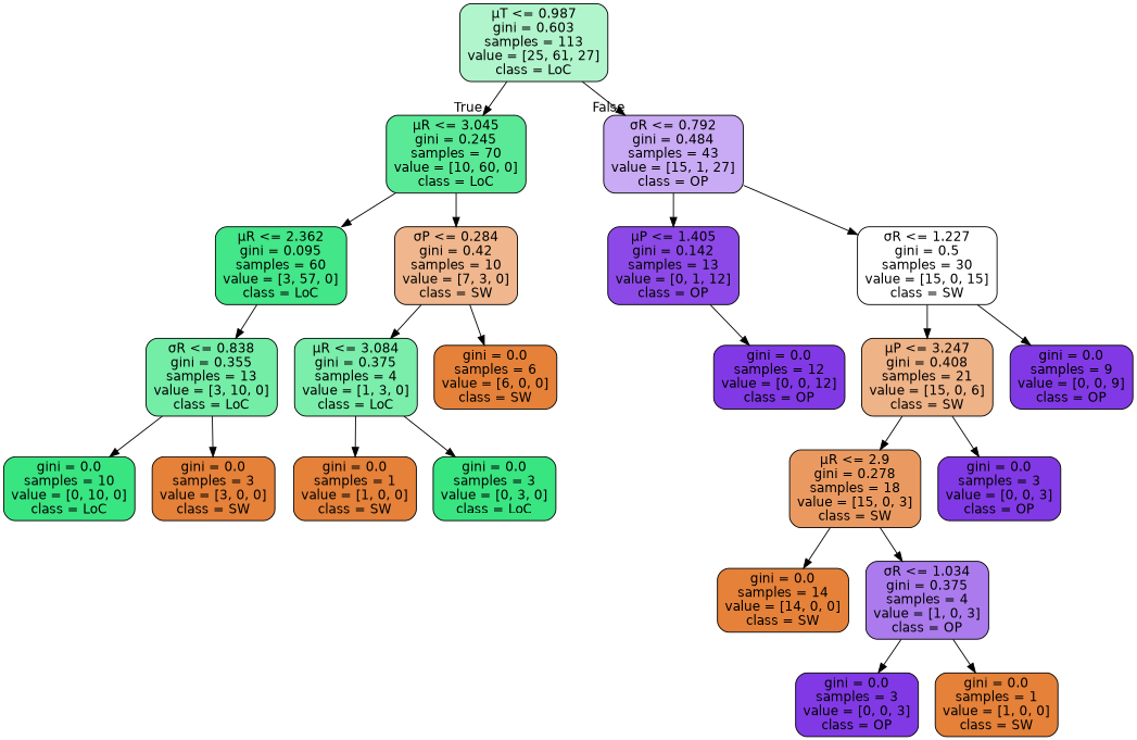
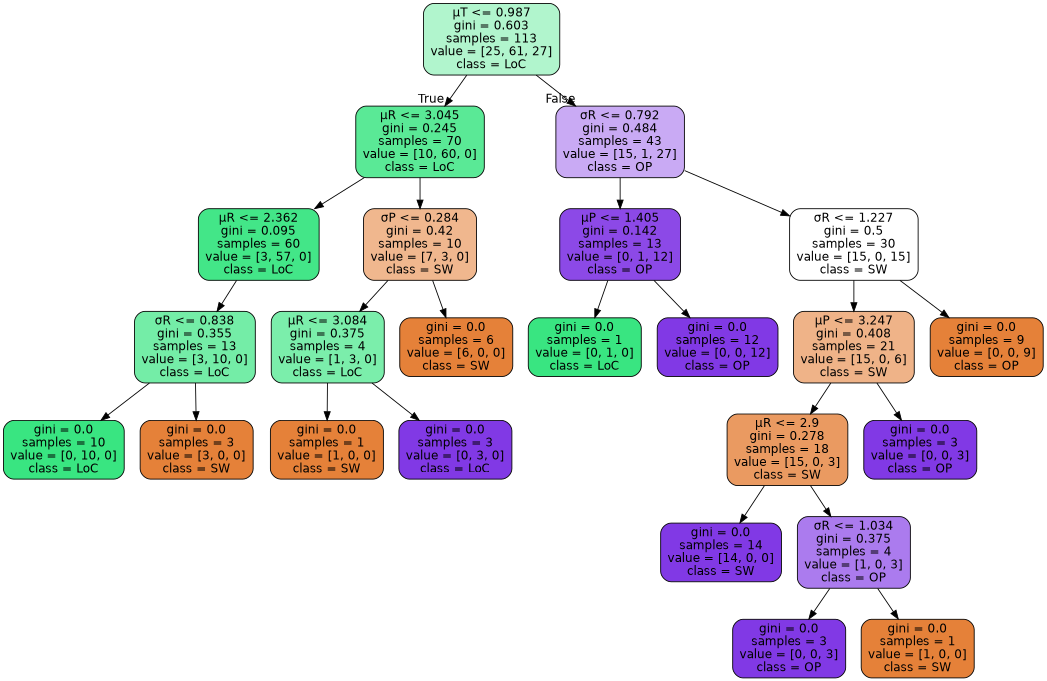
  digraph {
    node [color=black fillcolor="#e58139" fontname=helvetica shape=box style="filled, rounded"]
    edge [fontname=helvetica]
    n1 [fillcolor="#b1f5cd" label="μT <= 0.987\ngini = 0.603\nsamples = 113\nvalue = [25, 61, 27]\nclass = LoC"]
    n2 [fillcolor="#5ae996" label="μR <= 3.045\ngini = 0.245\nsamples = 70\nvalue = [10, 60, 0]\nclass = LoC"]
    n3 [fillcolor="#c9aaf4" label="σR <= 0.792\ngini = 0.484\nsamples = 43\nvalue = [15, 1, 27]\nclass = OP"]
    n4 [fillcolor="#43e688" label="μR <= 2.362\ngini = 0.095\nsamples = 60\nvalue = [3, 57, 0]\nclass = LoC"]
    n5 [fillcolor="#f0b78e" label="σP <= 0.284\ngini = 0.42\nsamples = 10\nvalue = [7, 3, 0]\nclass = SW"]
    n6 [fillcolor="#8c49e7" label="μP <= 1.405\ngini = 0.142\nsamples = 13\nvalue = [0, 1, 12]\nclass = OP"]
    n7 [fillcolor="#ffffff" label="σR <= 1.227\ngini = 0.5\nsamples = 30\nvalue = [15, 0, 15]\nclass = SW"]
    n8 [fillcolor="#74eda7" label="σR <= 0.838\ngini = 0.355\nsamples = 13\nvalue = [3, 10, 0]\nclass = LoC"]
    n9 [fillcolor="#7beeab" label="μR <= 3.084\ngini = 0.375\nsamples = 4\nvalue = [1, 3, 0]\nclass = LoC"]
    n10 [label="gini = 0.0\nsamples = 6\nvalue = [6, 0, 0]\nclass = SW"]
    n11 [fillcolor="#39e581" label="gini = 0.0\nsamples = 10\nvalue = [0, 10, 0]\nclass = LoC"]
    n12 [label="gini = 0.0\nsamples = 3\nvalue = [3, 0, 0]\nclass = SW"]
    n13 [label="gini = 0.0\nsamples = 1\nvalue = [1, 0, 0]\nclass = SW"]
-   n14 [fillcolor="#39e581" label="gini = 0.0\nsamples = 3\nvalue = [0, 3, 0]\nclass = LoC"]
+   n14 [fillcolor="#8139e5" label="gini = 0.0\nsamples = 3\nvalue = [0, 3, 0]\nclass = LoC"]
+   n15 [fillcolor="#39e581" label="gini = 0.0\nsamples = 1\nvalue = [0, 1, 0]\nclass = LoC"]
    n16 [fillcolor="#8139e5" label="gini = 0.0\nsamples = 12\nvalue = [0, 0, 12]\nclass = OP"]
    n17 [fillcolor="#efb388" label="μP <= 3.247\ngini = 0.408\nsamples = 21\nvalue = [15, 0, 6]\nclass = SW"]
-   n18 [fillcolor="#8139e5" label="gini = 0.0\nsamples = 9\nvalue = [0, 0, 9]\nclass = OP"]
+   n18 [label="gini = 0.0\nsamples = 9\nvalue = [0, 0, 9]\nclass = OP"]
    n19 [fillcolor="#ea9a61" label="μR <= 2.9\ngini = 0.278\nsamples = 18\nvalue = [15, 0, 3]\nclass = SW"]
    n20 [fillcolor="#8139e5" label="gini = 0.0\nsamples = 3\nvalue = [0, 0, 3]\nclass = OP"]
-   n21 [label="gini = 0.0\nsamples = 14\nvalue = [14, 0, 0]\nclass = SW"]
+   n21 [fillcolor="#8139e5" label="gini = 0.0\nsamples = 14\nvalue = [14, 0, 0]\nclass = SW"]
    n22 [fillcolor="#ab7bee" label="σR <= 1.034\ngini = 0.375\nsamples = 4\nvalue = [1, 0, 3]\nclass = OP"]
    n23 [fillcolor="#8139e5" label="gini = 0.0\nsamples = 3\nvalue = [0, 0, 3]\nclass = OP"]
    n24 [label="gini = 0.0\nsamples = 1\nvalue = [1, 0, 0]\nclass = SW"]
    n1 -> n2 [headlabel=True labelangle=45 labeldistance=2.5]
    n1 -> n3 [headlabel=False labelangle=-45 labeldistance=2.5]
    n2 -> n4
    n2 -> n5
    n3 -> n6
    n3 -> n7
    n4 -> n8
    n5 -> n9
    n5 -> n10
+   n6 -> n15
    n6 -> n16
    n7 -> n17
    n7 -> n18
    n8 -> n11
    n8 -> n12
    n9 -> n13
    n9 -> n14
    n17 -> n19
    n17 -> n20
    n19 -> n21
    n19 -> n22
    n22 -> n23
    n22 -> n24
  }
